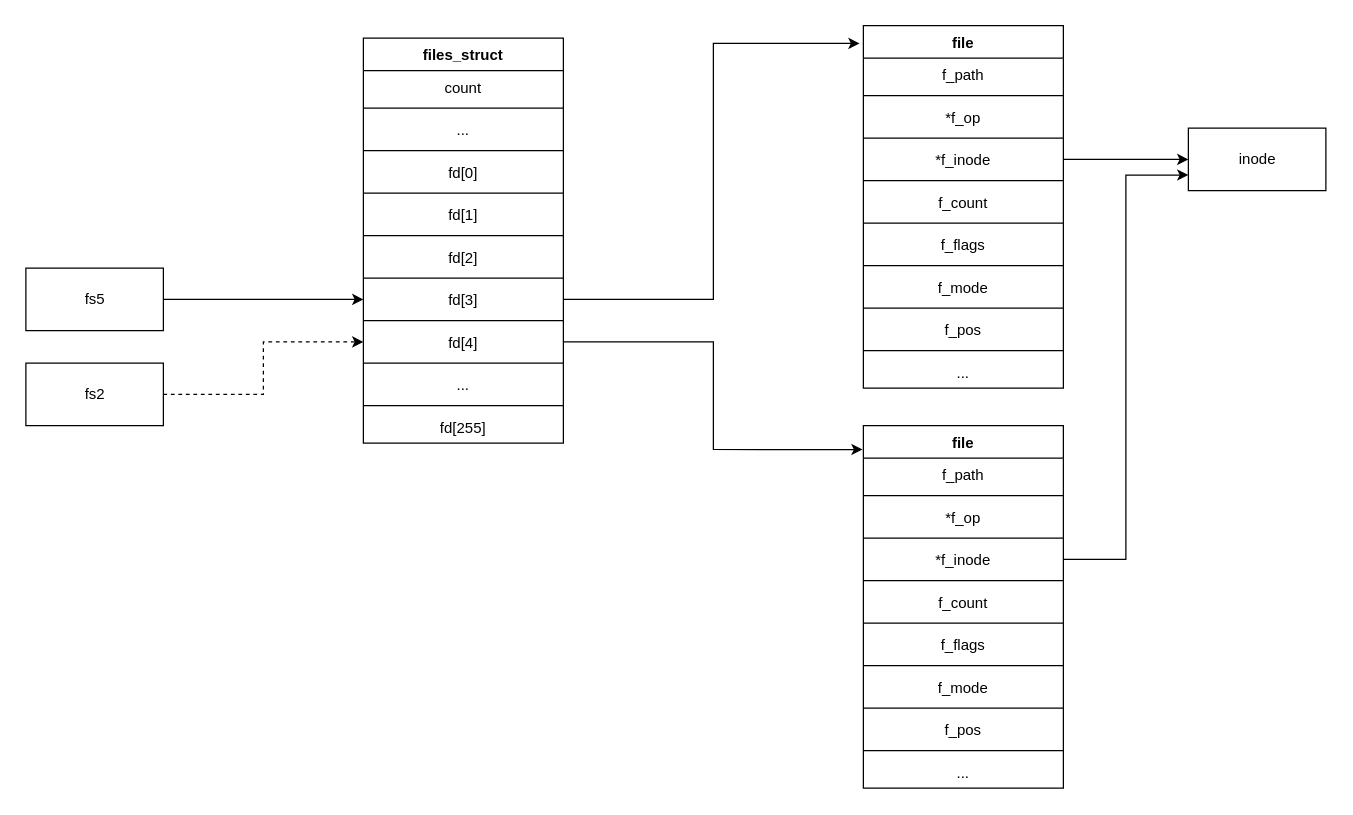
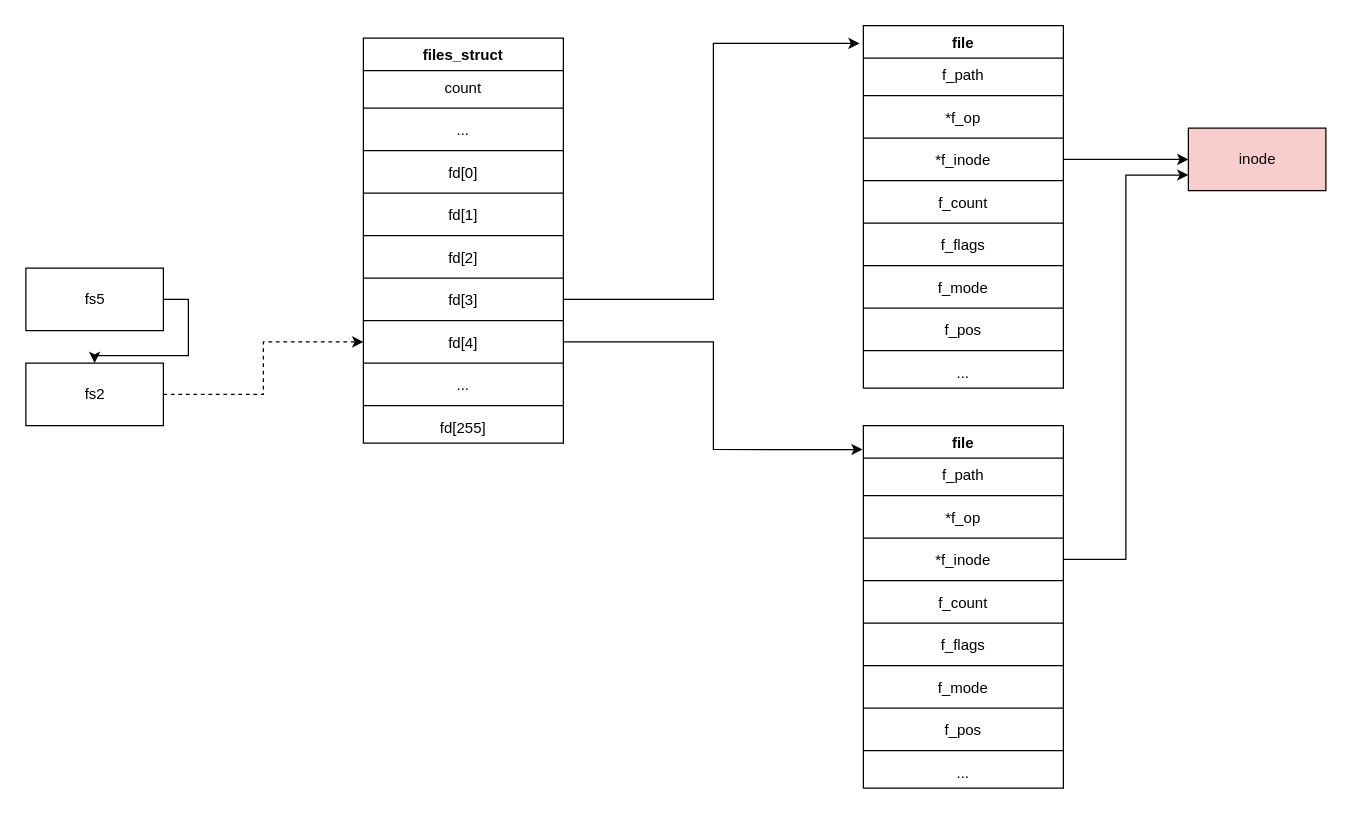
  <mxCell id="0" />
  <mxCell id="1" parent="0" />
  <mxCell id="2" value="files_struct" style="swimlane;fontStyle=1;align=center;verticalAlign=top;childLayout=stackLayout;horizontal=1;startSize=26;horizontalStack=0;resizeParent=1;resizeParentMax=0;resizeLast=0;collapsible=1;marginBottom=0;" vertex="1" parent="1"><mxGeometry x="290" y="30" width="160" height="324" as="geometry" /></mxCell>
  <mxCell id="3" value="count" style="text;strokeColor=none;fillColor=none;align=center;verticalAlign=top;spacingLeft=4;spacingRight=4;overflow=hidden;rotatable=0;points=[[0,0.5],[1,0.5]];portConstraint=eastwest;" vertex="1" parent="2"><mxGeometry y="26" width="160" height="26" as="geometry" /></mxCell>
  <mxCell id="4" value="" style="line;strokeWidth=1;fillColor=none;align=left;verticalAlign=middle;spacingTop=-1;spacingLeft=3;spacingRight=3;rotatable=0;labelPosition=right;points=[];portConstraint=eastwest;" vertex="1" parent="2"><mxGeometry y="52" width="160" height="8" as="geometry" /></mxCell>
  <mxCell id="5" value="..." style="text;strokeColor=none;fillColor=none;align=center;verticalAlign=top;spacingLeft=4;spacingRight=4;overflow=hidden;rotatable=0;points=[[0,0.5],[1,0.5]];portConstraint=eastwest;" vertex="1" parent="2"><mxGeometry y="60" width="160" height="26" as="geometry" /></mxCell>
  <mxCell id="6" value="" style="line;strokeWidth=1;fillColor=none;align=left;verticalAlign=middle;spacingTop=-1;spacingLeft=3;spacingRight=3;rotatable=0;labelPosition=right;points=[];portConstraint=eastwest;" vertex="1" parent="2"><mxGeometry y="86" width="160" height="8" as="geometry" /></mxCell>
  <mxCell id="7" value="fd[0]" style="text;strokeColor=none;fillColor=none;align=center;verticalAlign=top;spacingLeft=4;spacingRight=4;overflow=hidden;rotatable=0;points=[[0,0.5],[1,0.5]];portConstraint=eastwest;" vertex="1" parent="2"><mxGeometry y="94" width="160" height="26" as="geometry" /></mxCell>
  <mxCell id="8" value="" style="line;strokeWidth=1;fillColor=none;align=left;verticalAlign=middle;spacingTop=-1;spacingLeft=3;spacingRight=3;rotatable=0;labelPosition=right;points=[];portConstraint=eastwest;" vertex="1" parent="2"><mxGeometry y="120" width="160" height="8" as="geometry" /></mxCell>
  <mxCell id="9" value="fd[1]" style="text;strokeColor=none;fillColor=none;align=center;verticalAlign=top;spacingLeft=4;spacingRight=4;overflow=hidden;rotatable=0;points=[[0,0.5],[1,0.5]];portConstraint=eastwest;" vertex="1" parent="2"><mxGeometry y="128" width="160" height="26" as="geometry" /></mxCell>
  <mxCell id="10" value="" style="line;strokeWidth=1;fillColor=none;align=left;verticalAlign=middle;spacingTop=-1;spacingLeft=3;spacingRight=3;rotatable=0;labelPosition=right;points=[];portConstraint=eastwest;" vertex="1" parent="2"><mxGeometry y="154" width="160" height="8" as="geometry" /></mxCell>
  <mxCell id="11" value="fd[2]" style="text;strokeColor=none;fillColor=none;align=center;verticalAlign=top;spacingLeft=4;spacingRight=4;overflow=hidden;rotatable=0;points=[[0,0.5],[1,0.5]];portConstraint=eastwest;" vertex="1" parent="2"><mxGeometry y="162" width="160" height="26" as="geometry" /></mxCell>
  <mxCell id="12" value="" style="line;strokeWidth=1;fillColor=none;align=left;verticalAlign=middle;spacingTop=-1;spacingLeft=3;spacingRight=3;rotatable=0;labelPosition=right;points=[];portConstraint=eastwest;" vertex="1" parent="2"><mxGeometry y="188" width="160" height="8" as="geometry" /></mxCell>
  <mxCell id="13" value="fd[3]" style="text;strokeColor=none;fillColor=none;align=center;verticalAlign=top;spacingLeft=4;spacingRight=4;overflow=hidden;rotatable=0;points=[[0,0.5],[1,0.5]];portConstraint=eastwest;" vertex="1" parent="2"><mxGeometry y="196" width="160" height="26" as="geometry" /></mxCell>
  <mxCell id="14" value="" style="line;strokeWidth=1;fillColor=none;align=left;verticalAlign=middle;spacingTop=-1;spacingLeft=3;spacingRight=3;rotatable=0;labelPosition=right;points=[];portConstraint=eastwest;" vertex="1" parent="2"><mxGeometry y="222" width="160" height="8" as="geometry" /></mxCell>
  <mxCell id="15" value="fd[4]" style="text;strokeColor=none;fillColor=none;align=center;verticalAlign=top;spacingLeft=4;spacingRight=4;overflow=hidden;rotatable=0;points=[[0,0.5],[1,0.5]];portConstraint=eastwest;" vertex="1" parent="2"><mxGeometry y="230" width="160" height="26" as="geometry" /></mxCell>
  <mxCell id="16" value="" style="line;strokeWidth=1;fillColor=none;align=left;verticalAlign=middle;spacingTop=-1;spacingLeft=3;spacingRight=3;rotatable=0;labelPosition=right;points=[];portConstraint=eastwest;" vertex="1" parent="2"><mxGeometry y="256" width="160" height="8" as="geometry" /></mxCell>
  <mxCell id="17" value="..." style="text;strokeColor=none;fillColor=none;align=center;verticalAlign=top;spacingLeft=4;spacingRight=4;overflow=hidden;rotatable=0;points=[[0,0.5],[1,0.5]];portConstraint=eastwest;" vertex="1" parent="2"><mxGeometry y="264" width="160" height="26" as="geometry" /></mxCell>
  <mxCell id="18" value="" style="line;strokeWidth=1;fillColor=none;align=left;verticalAlign=middle;spacingTop=-1;spacingLeft=3;spacingRight=3;rotatable=0;labelPosition=right;points=[];portConstraint=eastwest;" vertex="1" parent="2"><mxGeometry y="290" width="160" height="8" as="geometry" /></mxCell>
  <mxCell id="19" value="fd[255]" style="text;strokeColor=none;fillColor=none;align=center;verticalAlign=top;spacingLeft=4;spacingRight=4;overflow=hidden;rotatable=0;points=[[0,0.5],[1,0.5]];portConstraint=eastwest;" vertex="1" parent="2"><mxGeometry y="298" width="160" height="26" as="geometry" /></mxCell>
- <mxCell id="20" style="edgeStyle=orthogonalEdgeStyle;rounded=0;orthogonalLoop=1;jettySize=auto;html=1;exitX=1;exitY=0.5;exitDx=0;exitDy=0;" edge="1" parent="1" source="21" target="13"><mxGeometry relative="1" as="geometry" /></mxCell>
+ <mxCell id="20" style="edgeStyle=orthogonalEdgeStyle;rounded=0;orthogonalLoop=1;jettySize=auto;html=1;exitX=1;exitY=0.5;exitDx=0;exitDy=0;" edge="1" parent="1" source="21" target="23"><mxGeometry relative="1" as="geometry" /></mxCell>
  <mxCell id="21" value="fs5" style="html=1;align=center;" vertex="1" parent="1"><mxGeometry x="20" y="214" width="110" height="50" as="geometry" /></mxCell>
  <mxCell id="22" style="edgeStyle=orthogonalEdgeStyle;rounded=0;orthogonalLoop=1;jettySize=auto;html=1;exitX=1;exitY=0.5;exitDx=0;exitDy=0;entryX=0;entryY=0.5;entryDx=0;entryDy=0;dashed=1;" edge="1" parent="1" source="23" target="15"><mxGeometry relative="1" as="geometry" /></mxCell>
  <mxCell id="23" value="fs2" style="html=1;align=center;" vertex="1" parent="1"><mxGeometry x="20" y="290" width="110" height="50" as="geometry" /></mxCell>
  <mxCell id="24" value="file" style="swimlane;fontStyle=1;align=center;verticalAlign=top;childLayout=stackLayout;horizontal=1;startSize=26;horizontalStack=0;resizeParent=1;resizeParentMax=0;resizeLast=0;collapsible=1;marginBottom=0;" vertex="1" parent="1"><mxGeometry x="690" y="20" width="160" height="290" as="geometry" /></mxCell>
  <mxCell id="25" value="f_path" style="text;strokeColor=none;fillColor=none;align=center;verticalAlign=top;spacingLeft=4;spacingRight=4;overflow=hidden;rotatable=0;points=[[0,0.5],[1,0.5]];portConstraint=eastwest;" vertex="1" parent="24"><mxGeometry y="26" width="160" height="26" as="geometry" /></mxCell>
  <mxCell id="26" value="" style="line;strokeWidth=1;fillColor=none;align=left;verticalAlign=middle;spacingTop=-1;spacingLeft=3;spacingRight=3;rotatable=0;labelPosition=right;points=[];portConstraint=eastwest;" vertex="1" parent="24"><mxGeometry y="52" width="160" height="8" as="geometry" /></mxCell>
  <mxCell id="27" value="*f_op" style="text;strokeColor=none;fillColor=none;align=center;verticalAlign=top;spacingLeft=4;spacingRight=4;overflow=hidden;rotatable=0;points=[[0,0.5],[1,0.5]];portConstraint=eastwest;" vertex="1" parent="24"><mxGeometry y="60" width="160" height="26" as="geometry" /></mxCell>
  <mxCell id="28" value="" style="line;strokeWidth=1;fillColor=none;align=left;verticalAlign=middle;spacingTop=-1;spacingLeft=3;spacingRight=3;rotatable=0;labelPosition=right;points=[];portConstraint=eastwest;" vertex="1" parent="24"><mxGeometry y="86" width="160" height="8" as="geometry" /></mxCell>
  <mxCell id="29" value="*f_inode" style="text;strokeColor=none;fillColor=none;align=center;verticalAlign=top;spacingLeft=4;spacingRight=4;overflow=hidden;rotatable=0;points=[[0,0.5],[1,0.5]];portConstraint=eastwest;" vertex="1" parent="24"><mxGeometry y="94" width="160" height="26" as="geometry" /></mxCell>
  <mxCell id="30" value="" style="line;strokeWidth=1;fillColor=none;align=left;verticalAlign=middle;spacingTop=-1;spacingLeft=3;spacingRight=3;rotatable=0;labelPosition=right;points=[];portConstraint=eastwest;" vertex="1" parent="24"><mxGeometry y="120" width="160" height="8" as="geometry" /></mxCell>
  <mxCell id="31" value="f_count" style="text;strokeColor=none;fillColor=none;align=center;verticalAlign=top;spacingLeft=4;spacingRight=4;overflow=hidden;rotatable=0;points=[[0,0.5],[1,0.5]];portConstraint=eastwest;" vertex="1" parent="24"><mxGeometry y="128" width="160" height="26" as="geometry" /></mxCell>
  <mxCell id="32" value="" style="line;strokeWidth=1;fillColor=none;align=left;verticalAlign=middle;spacingTop=-1;spacingLeft=3;spacingRight=3;rotatable=0;labelPosition=right;points=[];portConstraint=eastwest;" vertex="1" parent="24"><mxGeometry y="154" width="160" height="8" as="geometry" /></mxCell>
  <mxCell id="33" value="f_flags" style="text;strokeColor=none;fillColor=none;align=center;verticalAlign=top;spacingLeft=4;spacingRight=4;overflow=hidden;rotatable=0;points=[[0,0.5],[1,0.5]];portConstraint=eastwest;" vertex="1" parent="24"><mxGeometry y="162" width="160" height="26" as="geometry" /></mxCell>
  <mxCell id="34" value="" style="line;strokeWidth=1;fillColor=none;align=left;verticalAlign=middle;spacingTop=-1;spacingLeft=3;spacingRight=3;rotatable=0;labelPosition=right;points=[];portConstraint=eastwest;" vertex="1" parent="24"><mxGeometry y="188" width="160" height="8" as="geometry" /></mxCell>
  <mxCell id="35" value="f_mode" style="text;strokeColor=none;fillColor=none;align=center;verticalAlign=top;spacingLeft=4;spacingRight=4;overflow=hidden;rotatable=0;points=[[0,0.5],[1,0.5]];portConstraint=eastwest;" vertex="1" parent="24"><mxGeometry y="196" width="160" height="26" as="geometry" /></mxCell>
  <mxCell id="36" value="" style="line;strokeWidth=1;fillColor=none;align=left;verticalAlign=middle;spacingTop=-1;spacingLeft=3;spacingRight=3;rotatable=0;labelPosition=right;points=[];portConstraint=eastwest;" vertex="1" parent="24"><mxGeometry y="222" width="160" height="8" as="geometry" /></mxCell>
  <mxCell id="37" value="f_pos" style="text;strokeColor=none;fillColor=none;align=center;verticalAlign=top;spacingLeft=4;spacingRight=4;overflow=hidden;rotatable=0;points=[[0,0.5],[1,0.5]];portConstraint=eastwest;" vertex="1" parent="24"><mxGeometry y="230" width="160" height="26" as="geometry" /></mxCell>
  <mxCell id="38" value="" style="line;strokeWidth=1;fillColor=none;align=left;verticalAlign=middle;spacingTop=-1;spacingLeft=3;spacingRight=3;rotatable=0;labelPosition=right;points=[];portConstraint=eastwest;" vertex="1" parent="24"><mxGeometry y="256" width="160" height="8" as="geometry" /></mxCell>
  <mxCell id="39" value="..." style="text;strokeColor=none;fillColor=none;align=center;verticalAlign=top;spacingLeft=4;spacingRight=4;overflow=hidden;rotatable=0;points=[[0,0.5],[1,0.5]];portConstraint=eastwest;" vertex="1" parent="24"><mxGeometry y="264" width="160" height="26" as="geometry" /></mxCell>
- <mxCell id="40" value="inode" style="html=1;align=center;" vertex="1" parent="1"><mxGeometry x="950" y="102" width="110" height="50" as="geometry" /></mxCell>
+ <mxCell id="40" value="inode" style="html=1;align=center;fillColor=#f8cecc;" vertex="1" parent="1"><mxGeometry x="950" y="102" width="110" height="50" as="geometry" /></mxCell>
  <mxCell id="41" style="edgeStyle=orthogonalEdgeStyle;rounded=0;orthogonalLoop=1;jettySize=auto;html=1;exitX=1;exitY=0.5;exitDx=0;exitDy=0;" edge="1" parent="1" source="29" target="40"><mxGeometry relative="1" as="geometry" /></mxCell>
  <mxCell id="42" style="edgeStyle=orthogonalEdgeStyle;rounded=0;orthogonalLoop=1;jettySize=auto;html=1;exitX=1;exitY=0.5;exitDx=0;exitDy=0;entryX=-0.019;entryY=0.049;entryDx=0;entryDy=0;entryPerimeter=0;" edge="1" parent="1" source="13" target="24"><mxGeometry relative="1" as="geometry" /></mxCell>
  <mxCell id="43" value="file" style="swimlane;fontStyle=1;align=center;verticalAlign=top;childLayout=stackLayout;horizontal=1;startSize=26;horizontalStack=0;resizeParent=1;resizeParentMax=0;resizeLast=0;collapsible=1;marginBottom=0;" vertex="1" parent="1"><mxGeometry x="690" y="340" width="160" height="290" as="geometry" /></mxCell>
  <mxCell id="44" value="f_path" style="text;strokeColor=none;fillColor=none;align=center;verticalAlign=top;spacingLeft=4;spacingRight=4;overflow=hidden;rotatable=0;points=[[0,0.5],[1,0.5]];portConstraint=eastwest;" vertex="1" parent="43"><mxGeometry y="26" width="160" height="26" as="geometry" /></mxCell>
  <mxCell id="45" value="" style="line;strokeWidth=1;fillColor=none;align=left;verticalAlign=middle;spacingTop=-1;spacingLeft=3;spacingRight=3;rotatable=0;labelPosition=right;points=[];portConstraint=eastwest;" vertex="1" parent="43"><mxGeometry y="52" width="160" height="8" as="geometry" /></mxCell>
  <mxCell id="46" value="*f_op" style="text;strokeColor=none;fillColor=none;align=center;verticalAlign=top;spacingLeft=4;spacingRight=4;overflow=hidden;rotatable=0;points=[[0,0.5],[1,0.5]];portConstraint=eastwest;" vertex="1" parent="43"><mxGeometry y="60" width="160" height="26" as="geometry" /></mxCell>
  <mxCell id="47" value="" style="line;strokeWidth=1;fillColor=none;align=left;verticalAlign=middle;spacingTop=-1;spacingLeft=3;spacingRight=3;rotatable=0;labelPosition=right;points=[];portConstraint=eastwest;" vertex="1" parent="43"><mxGeometry y="86" width="160" height="8" as="geometry" /></mxCell>
  <mxCell id="48" value="*f_inode" style="text;strokeColor=none;fillColor=none;align=center;verticalAlign=top;spacingLeft=4;spacingRight=4;overflow=hidden;rotatable=0;points=[[0,0.5],[1,0.5]];portConstraint=eastwest;" vertex="1" parent="43"><mxGeometry y="94" width="160" height="26" as="geometry" /></mxCell>
  <mxCell id="49" value="" style="line;strokeWidth=1;fillColor=none;align=left;verticalAlign=middle;spacingTop=-1;spacingLeft=3;spacingRight=3;rotatable=0;labelPosition=right;points=[];portConstraint=eastwest;" vertex="1" parent="43"><mxGeometry y="120" width="160" height="8" as="geometry" /></mxCell>
  <mxCell id="50" value="f_count" style="text;strokeColor=none;fillColor=none;align=center;verticalAlign=top;spacingLeft=4;spacingRight=4;overflow=hidden;rotatable=0;points=[[0,0.5],[1,0.5]];portConstraint=eastwest;" vertex="1" parent="43"><mxGeometry y="128" width="160" height="26" as="geometry" /></mxCell>
  <mxCell id="51" value="" style="line;strokeWidth=1;fillColor=none;align=left;verticalAlign=middle;spacingTop=-1;spacingLeft=3;spacingRight=3;rotatable=0;labelPosition=right;points=[];portConstraint=eastwest;" vertex="1" parent="43"><mxGeometry y="154" width="160" height="8" as="geometry" /></mxCell>
  <mxCell id="52" value="f_flags" style="text;strokeColor=none;fillColor=none;align=center;verticalAlign=top;spacingLeft=4;spacingRight=4;overflow=hidden;rotatable=0;points=[[0,0.5],[1,0.5]];portConstraint=eastwest;" vertex="1" parent="43"><mxGeometry y="162" width="160" height="26" as="geometry" /></mxCell>
  <mxCell id="53" value="" style="line;strokeWidth=1;fillColor=none;align=left;verticalAlign=middle;spacingTop=-1;spacingLeft=3;spacingRight=3;rotatable=0;labelPosition=right;points=[];portConstraint=eastwest;" vertex="1" parent="43"><mxGeometry y="188" width="160" height="8" as="geometry" /></mxCell>
  <mxCell id="54" value="f_mode" style="text;strokeColor=none;fillColor=none;align=center;verticalAlign=top;spacingLeft=4;spacingRight=4;overflow=hidden;rotatable=0;points=[[0,0.5],[1,0.5]];portConstraint=eastwest;" vertex="1" parent="43"><mxGeometry y="196" width="160" height="26" as="geometry" /></mxCell>
  <mxCell id="55" value="" style="line;strokeWidth=1;fillColor=none;align=left;verticalAlign=middle;spacingTop=-1;spacingLeft=3;spacingRight=3;rotatable=0;labelPosition=right;points=[];portConstraint=eastwest;" vertex="1" parent="43"><mxGeometry y="222" width="160" height="8" as="geometry" /></mxCell>
  <mxCell id="56" value="f_pos" style="text;strokeColor=none;fillColor=none;align=center;verticalAlign=top;spacingLeft=4;spacingRight=4;overflow=hidden;rotatable=0;points=[[0,0.5],[1,0.5]];portConstraint=eastwest;" vertex="1" parent="43"><mxGeometry y="230" width="160" height="26" as="geometry" /></mxCell>
  <mxCell id="57" value="" style="line;strokeWidth=1;fillColor=none;align=left;verticalAlign=middle;spacingTop=-1;spacingLeft=3;spacingRight=3;rotatable=0;labelPosition=right;points=[];portConstraint=eastwest;" vertex="1" parent="43"><mxGeometry y="256" width="160" height="8" as="geometry" /></mxCell>
  <mxCell id="58" value="..." style="text;strokeColor=none;fillColor=none;align=center;verticalAlign=top;spacingLeft=4;spacingRight=4;overflow=hidden;rotatable=0;points=[[0,0.5],[1,0.5]];portConstraint=eastwest;" vertex="1" parent="43"><mxGeometry y="264" width="160" height="26" as="geometry" /></mxCell>
  <mxCell id="59" style="edgeStyle=orthogonalEdgeStyle;rounded=0;orthogonalLoop=1;jettySize=auto;html=1;exitX=1;exitY=0.5;exitDx=0;exitDy=0;entryX=-0.004;entryY=0.066;entryDx=0;entryDy=0;entryPerimeter=0;" edge="1" parent="1" source="15" target="43"><mxGeometry relative="1" as="geometry" /></mxCell>
  <mxCell id="60" style="edgeStyle=orthogonalEdgeStyle;rounded=0;orthogonalLoop=1;jettySize=auto;html=1;exitX=1;exitY=0.5;exitDx=0;exitDy=0;entryX=0;entryY=0.75;entryDx=0;entryDy=0;" edge="1" parent="1" source="48" target="40"><mxGeometry relative="1" as="geometry" /></mxCell>
